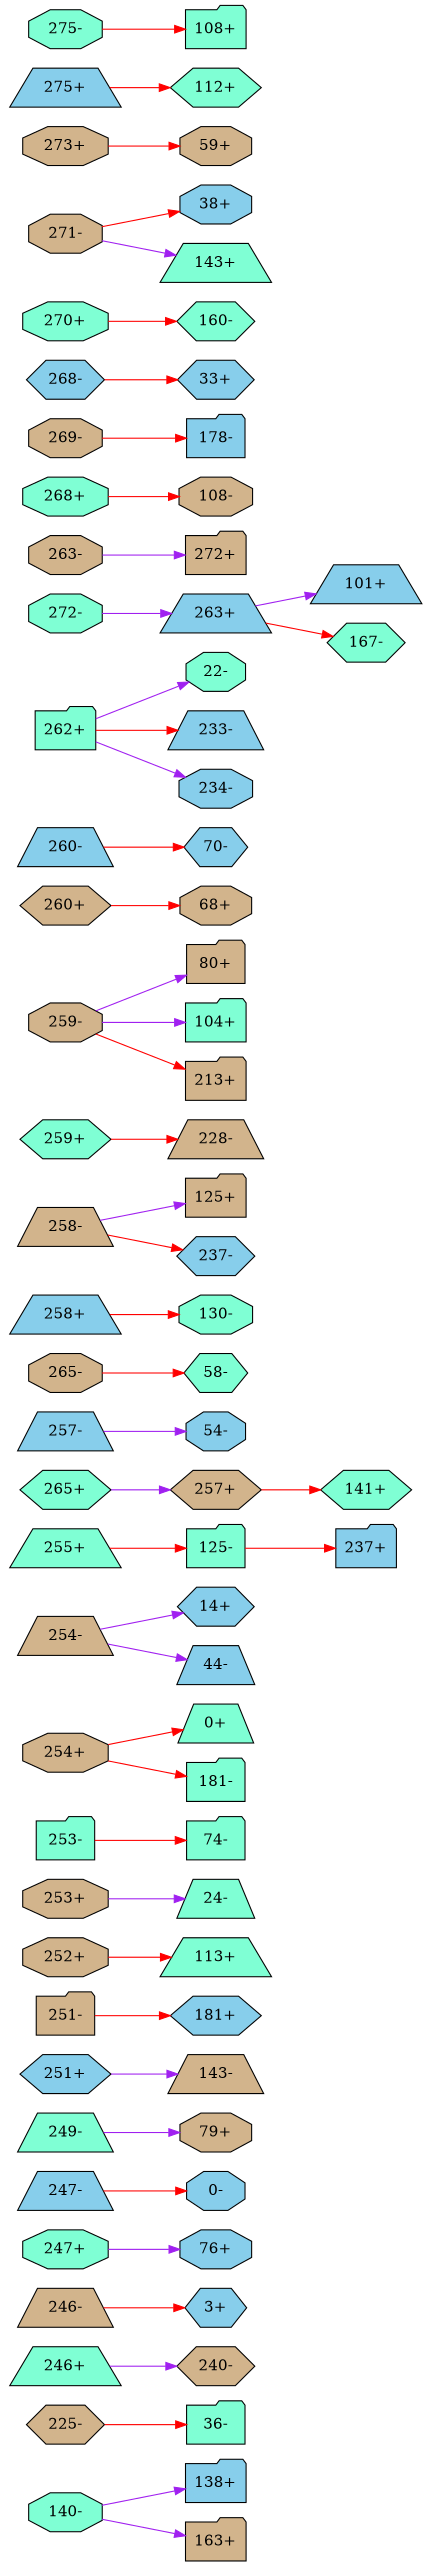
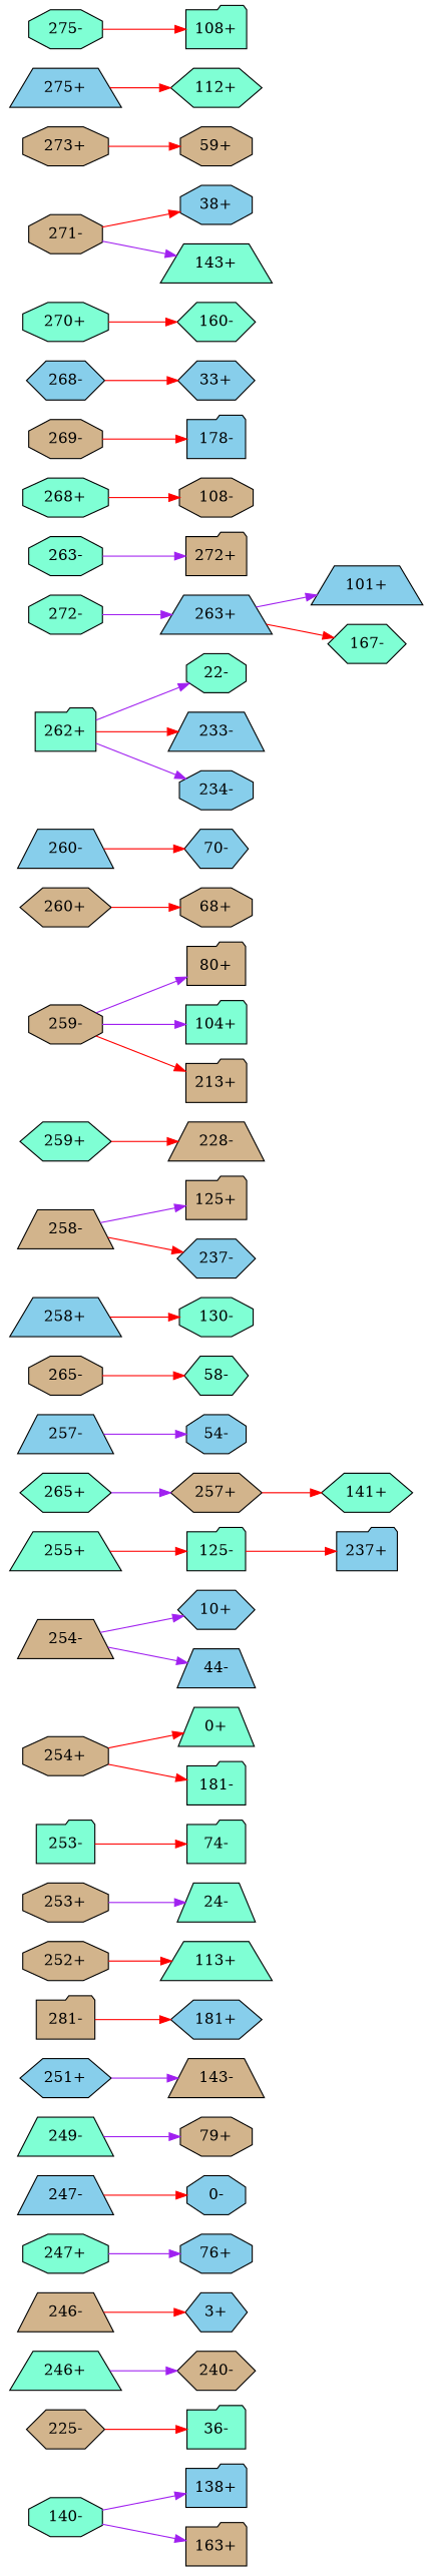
  digraph {
    k=45
    n=10
    rankdir=LR
    s=2000
    node [fillcolor=aquamarine shape=octagon style=filled]
    edge [color=red d=-35 e=2.1 n=59]
    "138+" [fillcolor=skyblue shape=folder]
    "140-"
    "163+" [fillcolor=tan shape=folder]
    "225-" [fillcolor=tan shape=hexagon]
    "36-" [shape=folder]
    "246+" [shape=trapezium]
    "240-" [fillcolor=tan shape=hexagon]
    "246-" [fillcolor=tan shape=trapezium]
    "3+" [fillcolor=skyblue shape=hexagon]
    "76+" [fillcolor=skyblue]
    "247+"
    "247-" [fillcolor=skyblue shape=trapezium]
    "0-" [fillcolor=skyblue]
    "249-" [shape=trapezium]
    "79+" [fillcolor=tan]
    "251+" [fillcolor=skyblue shape=hexagon]
    "143-" [fillcolor=tan shape=trapezium]
-   "251-" [fillcolor=tan shape=folder]
+   "251-" [fillcolor=tan shape=folder label="281-"]
    "181+" [fillcolor=skyblue shape=hexagon]
    "252+" [fillcolor=tan]
    "113+" [shape=trapezium]
    "253+" [fillcolor=tan]
    "24-" [shape=trapezium]
    "253-" [shape=folder]
    "74-" [shape=folder]
    "254+" [fillcolor=tan]
    "0+" [shape=trapezium]
    "181-" [shape=folder]
    "254-" [fillcolor=tan shape=trapezium]
-   "14+" [fillcolor=skyblue shape=hexagon]
+   "14+" [fillcolor=skyblue shape=hexagon label="10+"]
    "44-" [fillcolor=skyblue shape=trapezium]
    "255+" [shape=trapezium]
    "125-" [shape=folder]
    "237+" [fillcolor=skyblue shape=folder]
    "257+" [fillcolor=tan shape=hexagon]
    "141+" [shape=hexagon]
    "257-" [fillcolor=skyblue shape=trapezium]
    "54-" [fillcolor=skyblue]
    "265-" [fillcolor=tan]
    "58-" [shape=hexagon]
    "258+" [fillcolor=skyblue shape=trapezium]
    "130-"
    "258-" [fillcolor=tan shape=trapezium]
    "125+" [fillcolor=tan shape=folder]
    "237-" [fillcolor=skyblue shape=hexagon]
    "259+" [shape=hexagon]
    "228-" [fillcolor=tan shape=trapezium]
    "259-" [fillcolor=tan]
    "80+" [fillcolor=tan shape=folder]
    "104+" [shape=folder]
    "213+" [fillcolor=tan shape=folder]
    "260+" [fillcolor=tan shape=hexagon]
    "68+" [fillcolor=tan]
    "260-" [fillcolor=skyblue shape=trapezium]
    "70-" [fillcolor=skyblue shape=hexagon]
    "262+" [shape=folder]
    "22-"
    "233-" [fillcolor=skyblue shape=trapezium]
    "234-" [fillcolor=skyblue]
    "263+" [fillcolor=skyblue shape=trapezium]
    "101+" [fillcolor=skyblue shape=trapezium]
    "167-" [shape=hexagon]
    "272+" [fillcolor=tan shape=folder]
-   "263-" [fillcolor=tan]
+   "263-"
    "265+" [shape=hexagon]
    "108-" [fillcolor=tan]
    "268+"
    "269-" [fillcolor=tan]
    "178-" [fillcolor=skyblue shape=folder]
    "268-" [fillcolor=skyblue shape=hexagon]
    "33+" [fillcolor=skyblue shape=hexagon]
    "160-" [shape=hexagon]
    "270+"
    "271-" [fillcolor=tan]
    "38+" [fillcolor=skyblue]
    "143+" [shape=trapezium]
    "272-"
    "273+" [fillcolor=tan]
    "59+" [fillcolor=tan]
    "275+" [fillcolor=skyblue shape=trapezium]
    "112+" [shape=hexagon]
    "108+" [shape=folder]
    "275-"
    "140-" -> "138+" [color=purple e=2.7]
    "140-" -> "163+" [color=purple d=41 e=3.6 n=34]
    "225-" -> "36-" [d=-22 e=2.6 n=67]
    "246+" -> "240-" [color=purple e=3.4 n=38]
    "246-" -> "3+" [d=-51 e=2.3 n=85]
    "247+" -> "76+" [color=purple d=-33 e=2.3 n=81]
    "247-" -> "0-" [d=35 e=3.2 n=42]
    "249-" -> "79+" [color=purple e=2.2 n=87]
    "251+" -> "143-" [color=purple d=28 e=3.3 n=40]
    "251-" -> "181+" [d=-21 e=2.7 n=62]
    "252+" -> "113+" [d=-44 e=2.4 n=76]
    "253+" -> "24-" [color=purple d=-31 e=2.7 n=61]
    "253-" -> "74-" [d=-38 n=95]
    "254+" -> "0+" [d=-56 n=95]
    "254+" -> "181-" [d=-7901 e=6.0 n=12]
    "254-" -> "14+" [color=purple d=43 e=4.6 n=21]
    "254-" -> "44-" [color=purple d=-51 n=101]
    "255+" -> "125-" [d=-41 e=3.4 n=37]
    "125-" -> "237+" [d=39 e=3.1 n=46]
    "257+" -> "141+" [d=-40 n=104]
    "257-" -> "54-" [color=purple d=-38 e=4.2 n=25]
    "265-" -> "58-" [d=-37 e=2.2 n=88]
    "258+" -> "130-" [d=-21 e=3.2 n=44]
    "258-" -> "125+" [color=purple d=42 e=4.6 n=21]
    "258-" -> "237-" [d=-5 e=4.6 n=21]
    "259+" -> "228-" [d=-34 n=95]
    "259-" -> "80+" [color=purple d=9 e=2.7]
    "259-" -> "104+" [color=purple d=46 e=6.6 n=10]
    "259-" -> "213+" [d=23 e=3.8 n=31]
    "260+" -> "68+" [d=-30 e=2.4 n=76]
    "260-" -> "70-" [d=-36 n=100]
    "262+" -> "22-" [color=purple d=34 e=4.7 n=20]
    "262+" -> "233-" [d=49 e=3.6 n=33]
    "262+" -> "234-" [color=purple d=-23 e=4.3 n=24]
    "263+" -> "101+" [color=purple d=-160 e=5.4 n=15]
    "263+" -> "167-" [d=-6 e=2.3 n=81]
    "263-" -> "272+" [color=purple d=-49 e=1.9 n=120]
    "265+" -> "257+" [color=purple d=-6 e=2.4 n=74]
    "268+" -> "108-" [d=-3 e=3.0 n=50]
    "269-" -> "178-" [d=47 e=4.3 n=24]
    "268-" -> "33+" [e=1.9 n=123]
    "270+" -> "160-" [d=33 e=3.8 n=31]
    "271-" -> "38+" [d=5 e=4.7 n=20]
    "271-" -> "143+" [color=purple d=19 e=2.9 n=52]
    "272-" -> "263+" [color=purple d=-49 e=1.9 n=120]
    "273+" -> "59+" [d=-16 e=2.9 n=52]
    "275+" -> "112+" [d=-2 e=2.7]
    "275-" -> "108+" [d=-42 e=2.4 n=79]
  }
